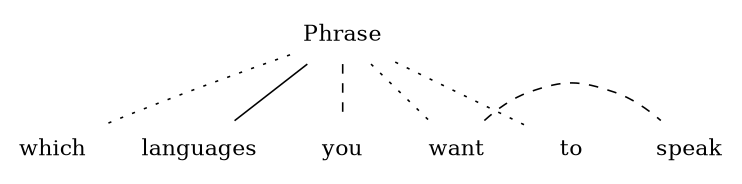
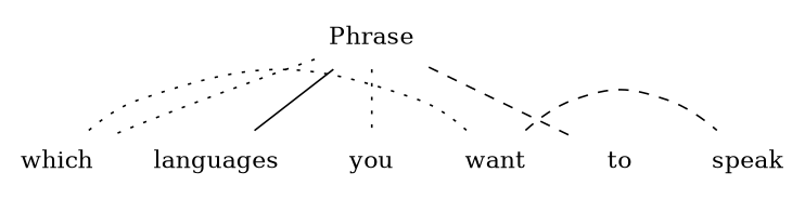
  graph {
    node [shape=plaintext]
    edge [style=invis]
    n1 [label=Phrase]
    n2 [label=which]
    n3 [label=languages]
    n4 [label=you]
    n5 [label=want]
    n6 [label=to]
    n7 [label=speak]
    subgraph sub_1 {
      rank=same
      n1
    }
    subgraph sub_2 {
      rank=same
      n2
      n3
      n4
      n5
      n6
      n7
    }
    n1 -- n2 [style=dotted]
    n1 -- n3 [style=solid]
-   n1 -- n4 [style=dashed]
-   n1 -- n5 [style=dotted]
-   n1 -- n6 [style=dotted]
+   n1 -- n4 [style=dotted]
+   n2 -- n5 [style=dotted]
+   n1 -- n6 [style=dashed]
    n2 -- n3
    n4 -- n5
    n5 -- n6
    n5 -- n7 [style=dashed]
    n6 -- n7
  }
